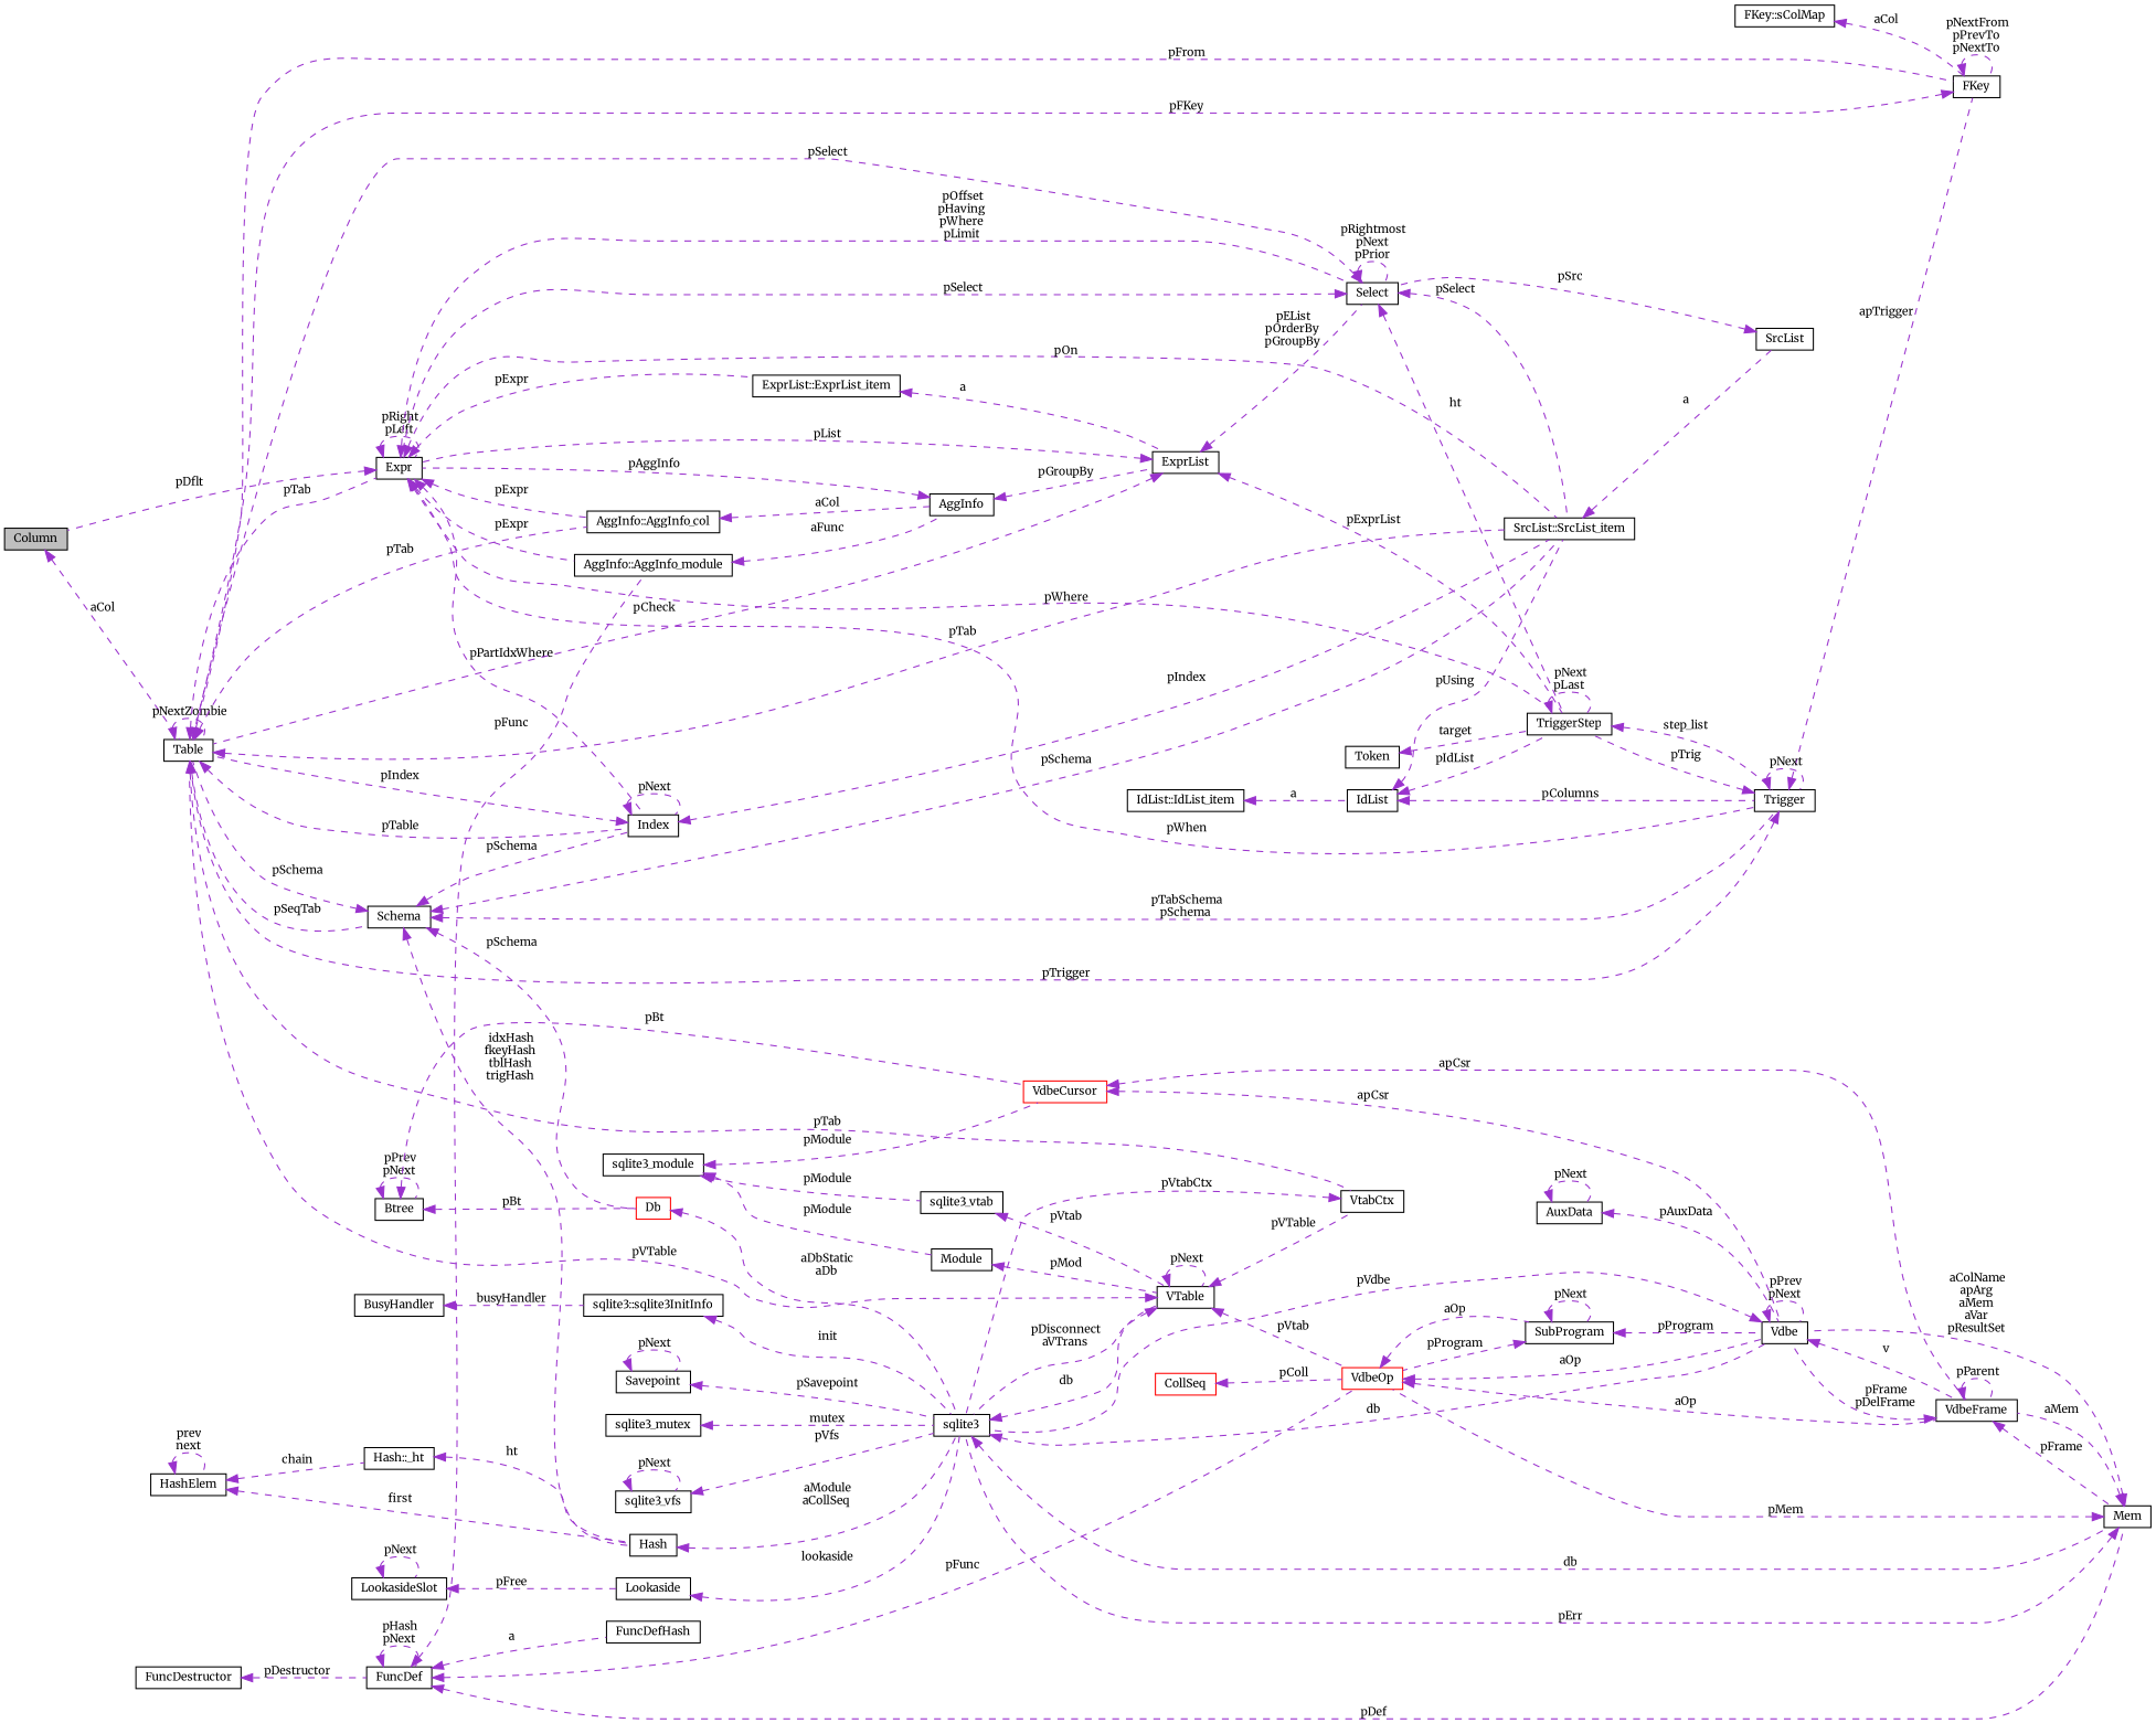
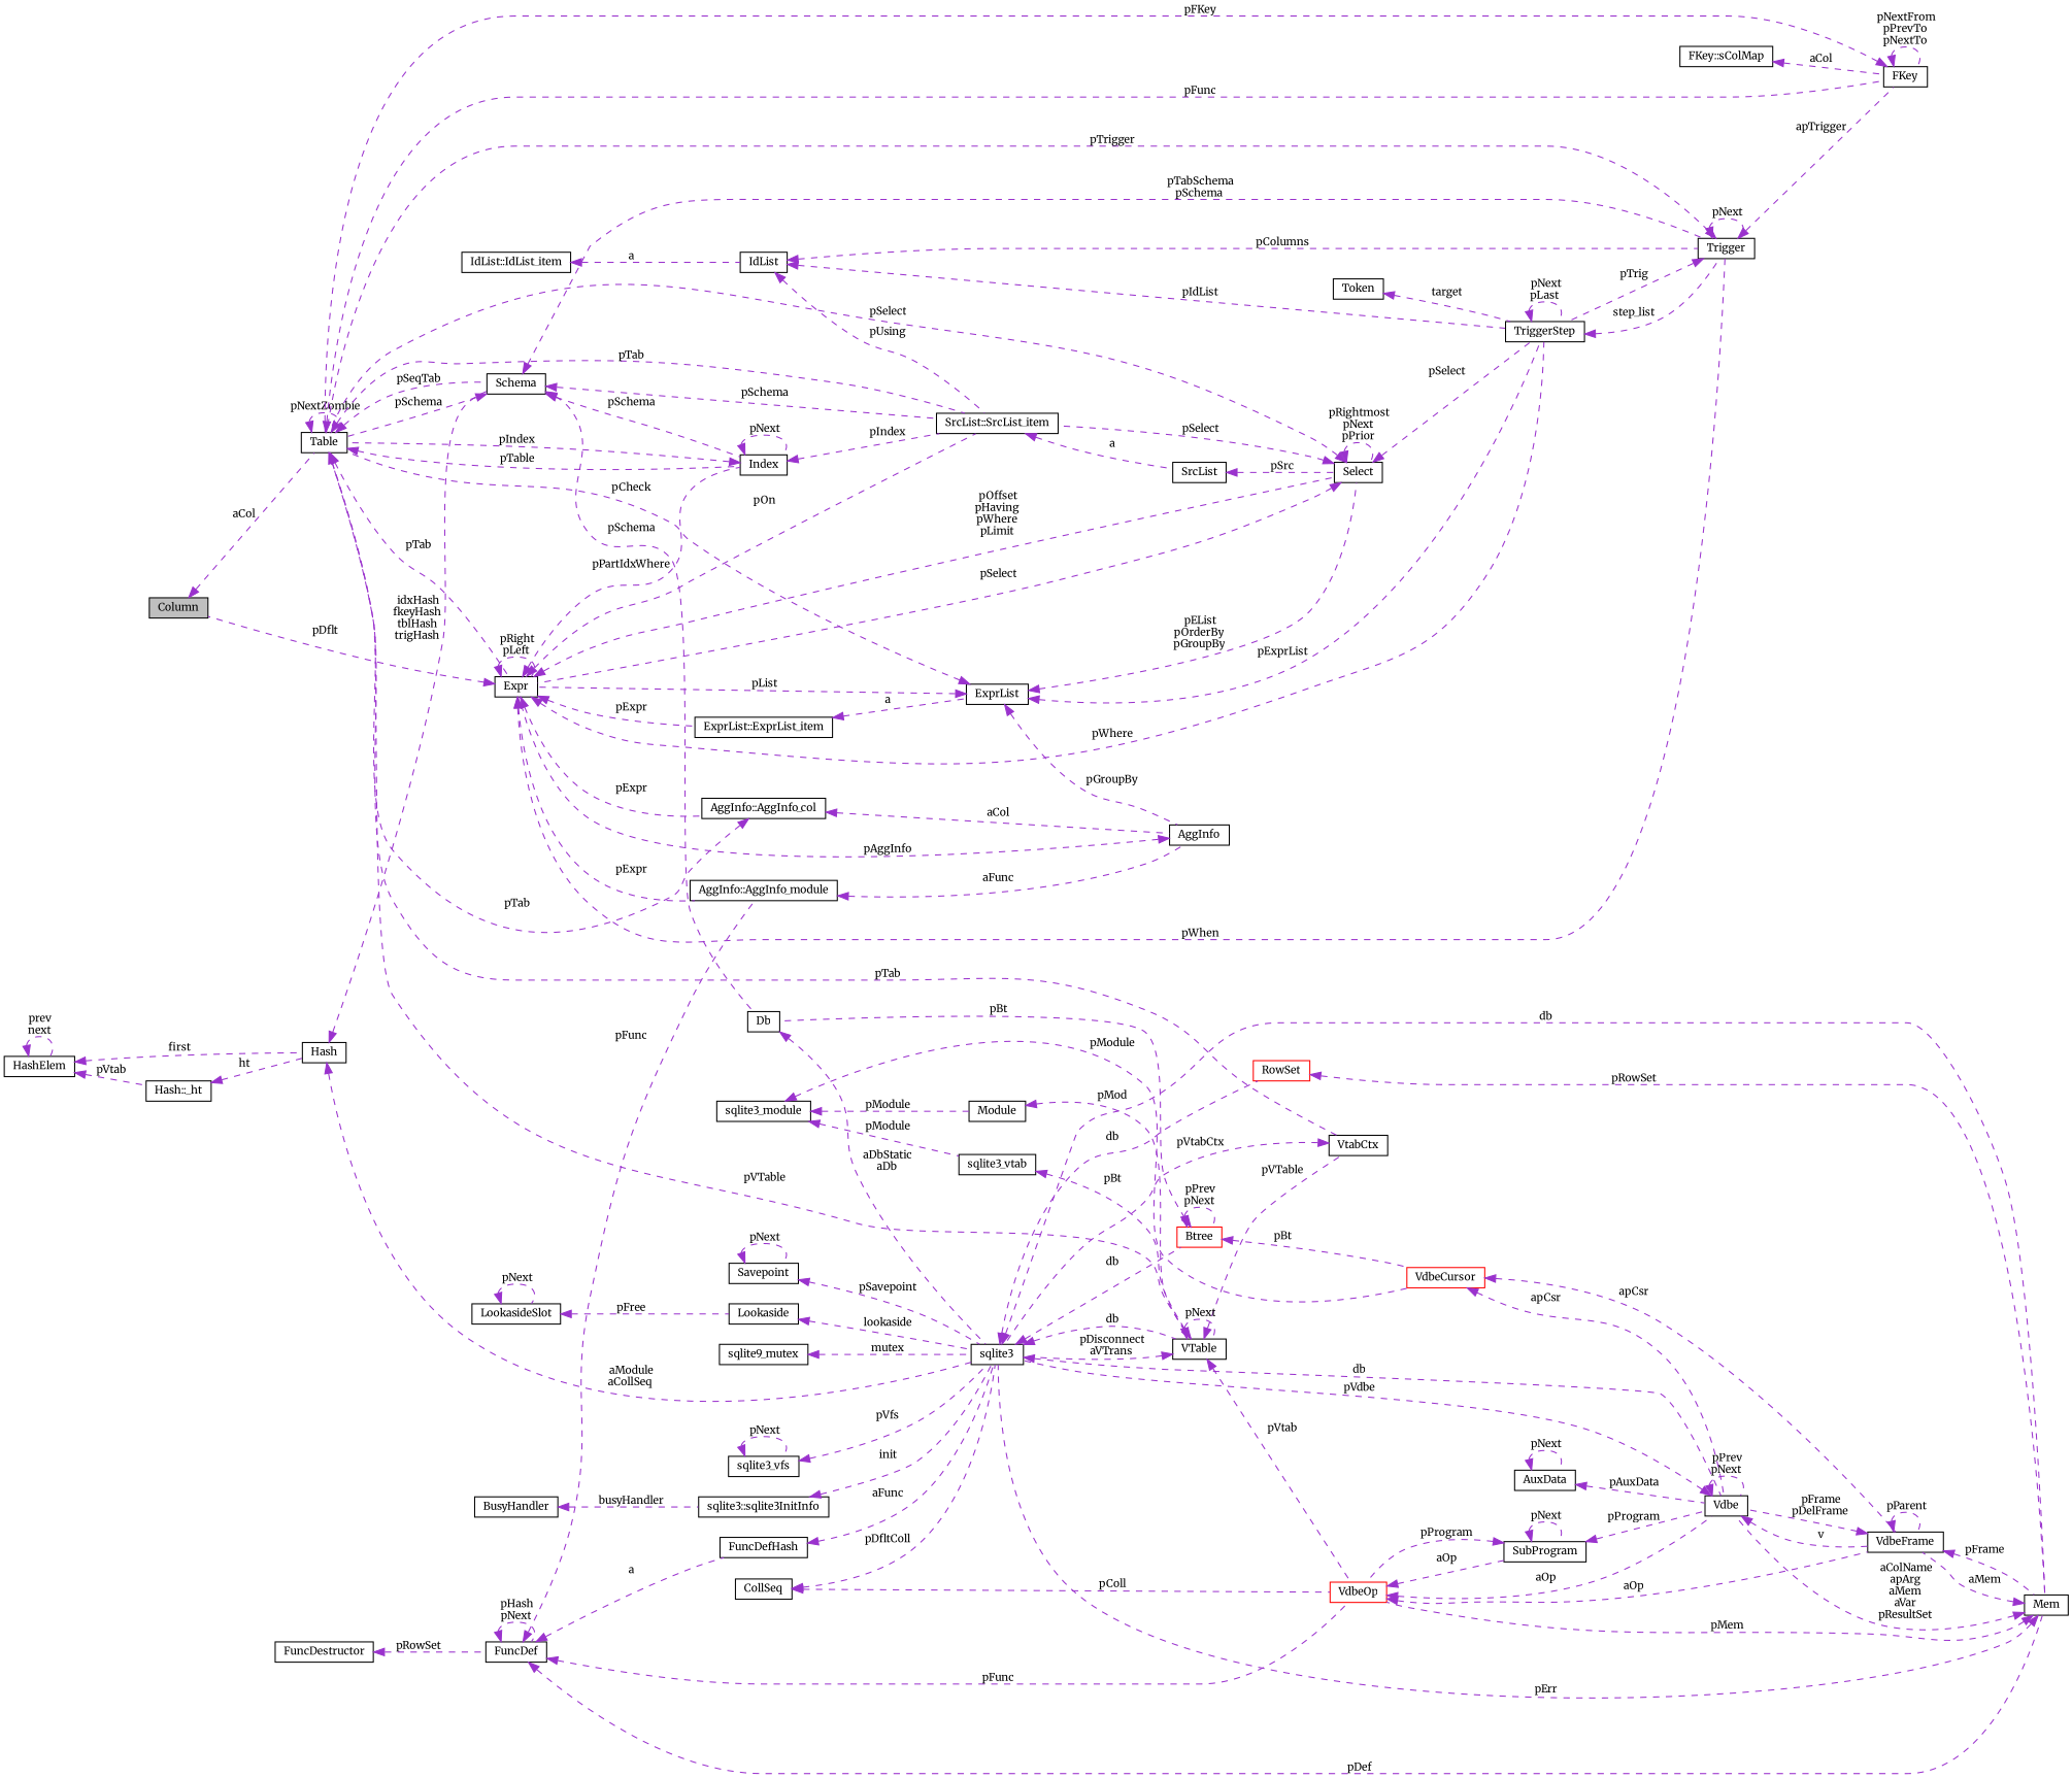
  digraph {
    fontname=Merriweather
    rankdir=LR
    node [color=black fillcolor=white fontname=Merriweather fontsize=10 shape=record style=filled]
    edge [color=darkorchid3 dir=back fontname=Merriweather fontsize=10 labelfontname=Helvetica labelfontsize=10 style=dashed]
    n1 [fillcolor=grey75 fontcolor=black height=0.2 label=Column width=0.4]
    n2 [height=0.2 label=Table width=0.4]
    n3 [height=0.2 label=Expr width=0.4]
    n4 [height=0.2 label="AggInfo::AggInfo_col" width=0.4]
    n5 [height=0.2 label="SrcList::SrcList_item" width=0.4]
    n6 [height=0.2 label=Index width=0.4]
    n7 [height=0.2 label=Schema width=0.4]
    n8 [height=0.2 label=FKey width=0.4]
    n9 [height=0.2 label=VtabCtx width=0.4]
    n10 [height=0.2 label=Trigger width=0.4]
    n11 [height=0.2 label=TriggerStep width=0.4]
    n12 [height=0.2 label=Select width=0.4]
    n13 [height=0.2 label="ExprList::ExprList_item" width=0.4]
    n14 [height=0.2 label="AggInfo::AggInfo_module" width=0.4]
    n15 [height=0.2 label=AggInfo width=0.4]
    n16 [height=0.2 label=SrcList width=0.4]
    n17 [height=0.2 label=ExprList width=0.4]
-   n18 [color=red height=0.2 label=Db width=0.4]
+   n18 [height=0.2 label=Db width=0.4]
    n19 [height=0.2 label=sqlite3 width=0.4]
    n20 [height=0.2 label=Hash width=0.4]
    n21 [height=0.2 label=VTable width=0.4]
    n22 [height=0.2 label=Mem width=0.4]
    n23 [height=0.2 label=Vdbe width=0.4]
-   n24 [height=0.2 label=Btree width=0.4]
+   n24 [color=red height=0.2 label=Btree width=0.4]
+   n25 [color=red height=0.2 label=RowSet width=0.4]
    n26 [height=0.2 label="Hash::_ht" width=0.4]
    n27 [height=0.2 label=HashElem width=0.4]
    n28 [height=0.2 label="FKey::sColMap" width=0.4]
    n29 [height=0.2 label=Token width=0.4]
    n30 [height=0.2 label=IdList width=0.4]
    n31 [height=0.2 label="IdList::IdList_item" width=0.4]
    n32 [color=red height=0.2 label=VdbeOp width=0.4]
    n33 [height=0.2 label=VdbeFrame width=0.4]
    n34 [height=0.2 label=SubProgram width=0.4]
    n35 [color=red height=0.2 label=VdbeCursor width=0.4]
    n36 [height=0.2 label=AuxData width=0.4]
-   n37 [color=red height=0.2 label=CollSeq width=0.4]
+   n37 [height=0.2 label=CollSeq width=0.4]
    n38 [height=0.2 label=FuncDef width=0.4]
    n39 [height=0.2 label=FuncDefHash width=0.4]
    n40 [height=0.2 label=FuncDestructor width=0.4]
    n41 [height=0.2 label=sqlite3_module width=0.4]
    n42 [height=0.2 label=Module width=0.4]
    n43 [height=0.2 label=sqlite3_vtab width=0.4]
    n44 [height=0.2 label=Savepoint width=0.4]
    n45 [height=0.2 label=Lookaside width=0.4]
    n46 [height=0.2 label=LookasideSlot width=0.4]
-   n47 [height=0.2 label=sqlite3_mutex width=0.4]
+   n47 [height=0.2 label=sqlite9_mutex width=0.4]
    n48 [height=0.2 label=sqlite3_vfs width=0.4]
    n49 [height=0.2 label="sqlite3::sqlite3InitInfo" width=0.4]
    n50 [height=0.2 label=BusyHandler width=0.4]
    n1 -> n2 [label=" aCol"]
    n2 -> n2 [label=" pNextZombie"]
    n2 -> n3 [label=" pTab"]
-   n2 -> n4 [label=" pTab"]
+   n4 -> n2 [label=" pTab"]
    n2 -> n5 [label=" pTab"]
    n2 -> n6 [label=" pTable"]
    n2 -> n7 [label=" pSeqTab"]
-   n2 -> n8 [label=" pFrom"]
+   n2 -> n8 [label=" pFunc"]
    n2 -> n9 [label=" pTab"]
    n3 -> n1 [label=" pDflt"]
    n3 -> n3 [label=" pRight\npLeft"]
    n3 -> n4 [label=" pExpr"]
    n3 -> n5 [label=" pOn"]
    n3 -> n6 [label=" pPartIdxWhere"]
    n3 -> n10 [label=" pWhen"]
    n3 -> n11 [label=" pWhere"]
    n3 -> n12 [label=" pOffset\npHaving\npWhere\npLimit"]
    n3 -> n13 [label=" pExpr"]
    n3 -> n14 [label=" pExpr"]
    n4 -> n15 [label=" aCol"]
    n5 -> n16 [label=" a"]
    n6 -> n2 [label=" pIndex"]
    n6 -> n5 [label=" pIndex"]
    n6 -> n6 [label=" pNext"]
    n7 -> n2 [label=" pSchema"]
    n7 -> n5 [label=" pSchema"]
    n7 -> n6 [label=" pSchema"]
    n7 -> n10 [label=" pTabSchema\npSchema"]
    n7 -> n18 [label=" pSchema"]
    n8 -> n2 [label=" pFKey"]
    n8 -> n8 [label=" pNextFrom\npPrevTo\npNextTo"]
    n9 -> n19 [label=" pVtabCtx"]
    n10 -> n2 [label=" pTrigger"]
    n10 -> n8 [label=" apTrigger"]
    n10 -> n10 [label=" pNext"]
    n10 -> n11 [label=" pTrig"]
    n11 -> n10 [label=" step_list"]
    n11 -> n11 [label=" pNext\npLast"]
    n12 -> n2 [label=" pSelect"]
    n12 -> n3 [label=" pSelect"]
    n12 -> n5 [label=" pSelect"]
-   n12 -> n11 [label=" ht"]
+   n12 -> n11 [label=" pSelect"]
    n12 -> n12 [label=" pRightmost\npNext\npPrior"]
    n13 -> n17 [label=" a"]
    n14 -> n15 [label=" aFunc"]
    n15 -> n3 [label=" pAggInfo"]
    n16 -> n12 [label=" pSrc"]
    n17 -> n2 [label=" pCheck"]
    n17 -> n3 [label=" pList"]
    n17 -> n11 [label=" pExprList"]
    n17 -> n12 [label=" pEList\npOrderBy\npGroupBy"]
-   n15 -> n17 [label=" pGroupBy"]
+   n17 -> n15 [label=" pGroupBy"]
    n18 -> n19 [label=" aDbStatic\naDb"]
    n19 -> n21 [label=" db"]
    n19 -> n22 [label=" db"]
    n19 -> n23 [label=" db"]
-   n7 -> n20 [label=" idxHash\nfkeyHash\ntblHash\ntrigHash"]
+   n19 -> n24 [label=" db"]
+   n19 -> n25 [label=" db"]
+   n20 -> n7 [label=" idxHash\nfkeyHash\ntblHash\ntrigHash"]
    n20 -> n19 [label=" aModule\naCollSeq"]
    n21 -> n2 [label=" pVTable"]
    n21 -> n9 [label=" pVTable"]
    n21 -> n19 [label=" pDisconnect\naVTrans"]
    n21 -> n21 [label=" pNext"]
    n21 -> n32 [label=" pVtab"]
    n22 -> n19 [label=" pErr"]
    n22 -> n23 [label=" aColName\napArg\naMem\naVar\npResultSet"]
    n22 -> n32 [label=" pMem"]
    n22 -> n33 [label=" aMem"]
    n23 -> n19 [label=" pVdbe"]
    n23 -> n23 [label=" pPrev\npNext"]
    n23 -> n33 [label=" v"]
    n24 -> n18 [label=" pBt"]
    n24 -> n24 [label=" pPrev\npNext"]
    n24 -> n35 [label=" pBt"]
+   n25 -> n22 [label=" pRowSet"]
    n26 -> n20 [label=" ht"]
    n27 -> n20 [label=" first"]
-   n27 -> n26 [label=" chain"]
+   n27 -> n26 [label=" pVtab"]
    n27 -> n27 [label=" prev\nnext"]
    n28 -> n8 [label=" aCol"]
    n29 -> n11 [label=" target"]
    n30 -> n5 [label=" pUsing"]
    n30 -> n10 [label=" pColumns"]
    n30 -> n11 [label=" pIdList"]
    n31 -> n30 [label=" a"]
    n32 -> n23 [label=" aOp"]
    n32 -> n33 [label=" aOp"]
    n32 -> n34 [label=" aOp"]
    n33 -> n22 [label=" pFrame"]
    n33 -> n23 [label=" pFrame\npDelFrame"]
    n33 -> n33 [label=" pParent"]
    n34 -> n23 [label=" pProgram"]
    n34 -> n32 [label=" pProgram"]
    n34 -> n34 [label=" pNext"]
    n35 -> n23 [label=" apCsr"]
    n35 -> n33 [label=" apCsr"]
    n36 -> n23 [label=" pAuxData"]
    n36 -> n36 [label=" pNext"]
+   n37 -> n19 [label=" pDfltColl"]
    n37 -> n32 [label=" pColl"]
    n38 -> n14 [label=" pFunc"]
    n38 -> n22 [label=" pDef"]
    n38 -> n32 [label=" pFunc"]
    n38 -> n38 [label=" pHash\npNext"]
    n38 -> n39 [label=" a"]
-   n40 -> n38 [label=" pDestructor"]
+   n39 -> n19 [label=" aFunc"]
+   n40 -> n38 [label=" pRowSet"]
    n41 -> n35 [label=" pModule"]
    n41 -> n42 [label=" pModule"]
    n41 -> n43 [label=" pModule"]
    n42 -> n21 [label=" pMod"]
-   n43 -> n21 [label=" pVtab"]
+   n43 -> n21 [label=" pBt"]
    n44 -> n19 [label=" pSavepoint"]
    n44 -> n44 [label=" pNext"]
    n45 -> n19 [label=" lookaside"]
    n46 -> n45 [label=" pFree"]
    n46 -> n46 [label=" pNext"]
    n47 -> n19 [label=" mutex"]
    n48 -> n19 [label=" pVfs"]
    n48 -> n48 [label=" pNext"]
    n49 -> n19 [label=" init"]
    n50 -> n49 [label=" busyHandler"]
  }
